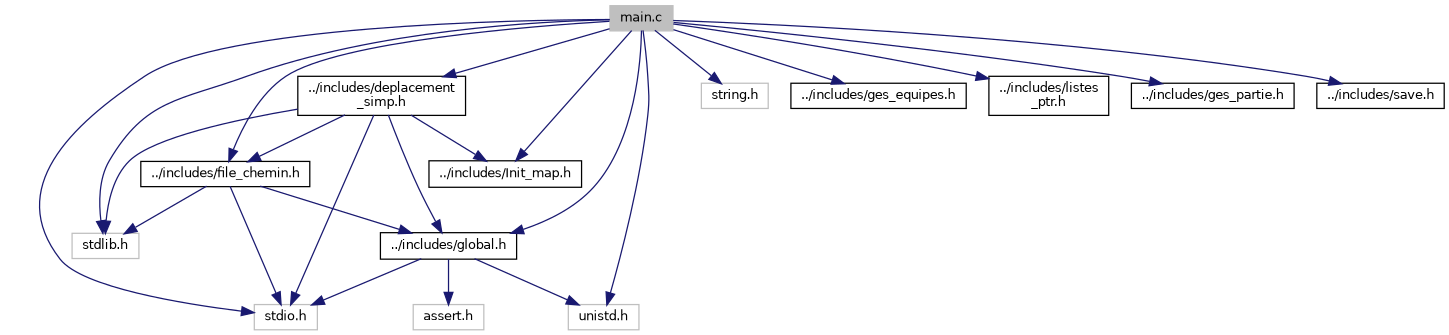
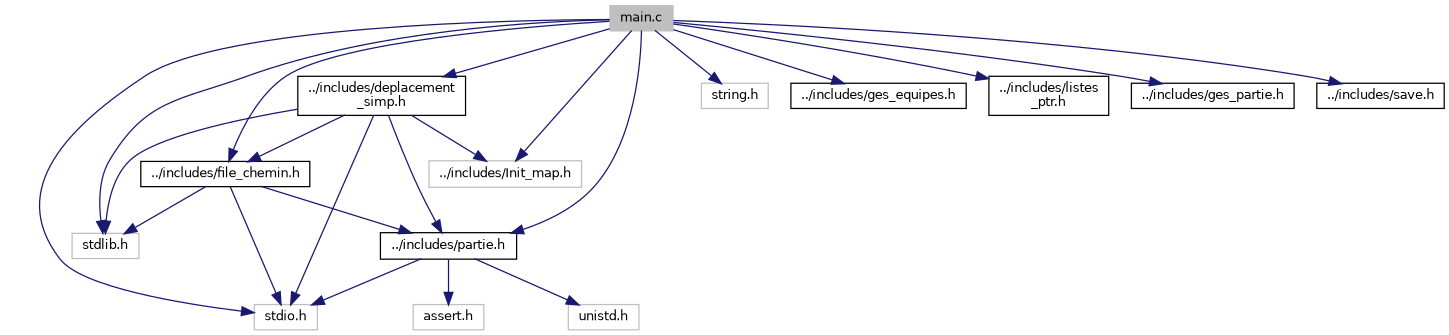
  digraph {
    node [color=black fillcolor=white fontname=Helvetica fontsize=10 shape=record style=filled]
    edge [color=midnightblue fontname=Helvetica fontsize=10 labelfontname=Helvetica labelfontsize=10 style=solid]
    n1 [color=grey75 fillcolor=grey75 fontcolor=black height=0.2 label="main.c" width=0.4]
    n2 [color=grey75 height=0.2 label="stdio.h" width=0.4]
    n3 [color=grey75 height=0.2 label="stdlib.h" width=0.4]
    n4 [color=grey75 height=0.2 label="unistd.h" width=0.4]
    n5 [color=grey75 height=0.2 label="string.h" width=0.4]
-   n6 [height=0.2 label="../includes/global.h" width=0.4]
+   n6 [height=0.2 label="../includes/partie.h" width=0.4]
    n7 [height=0.2 label="../includes/ges_equipes.h" width=0.4]
    n8 [height=0.2 label="../includes/listes\l_ptr.h" width=0.4]
    n9 [height=0.2 label="../includes/file_chemin.h" width=0.4]
-   n10 [height=0.2 label="../includes/Init_map.h" width=0.4]
+   n10 [color=grey75 height=0.2 label="../includes/Init_map.h" width=0.4]
    n11 [height=0.2 label="../includes/deplacement\l_simp.h" width=0.4]
    n12 [height=0.2 label="../includes/ges_partie.h" width=0.4]
    n13 [height=0.2 label="../includes/save.h" width=0.4]
    n14 [color=grey75 height=0.2 label="assert.h" width=0.4]
    n1 -> n2
    n1 -> n3
-   n1 -> n4
    n1 -> n5
    n1 -> n6
    n1 -> n7
    n1 -> n8
    n1 -> n9
    n1 -> n10
    n1 -> n11
    n1 -> n12
    n1 -> n13
    n6 -> n2
    n6 -> n4
    n6 -> n14
    n9 -> n2
    n9 -> n3
    n9 -> n6
    n11 -> n2
    n11 -> n3
    n11 -> n6
    n11 -> n9
    n11 -> n10
  }
